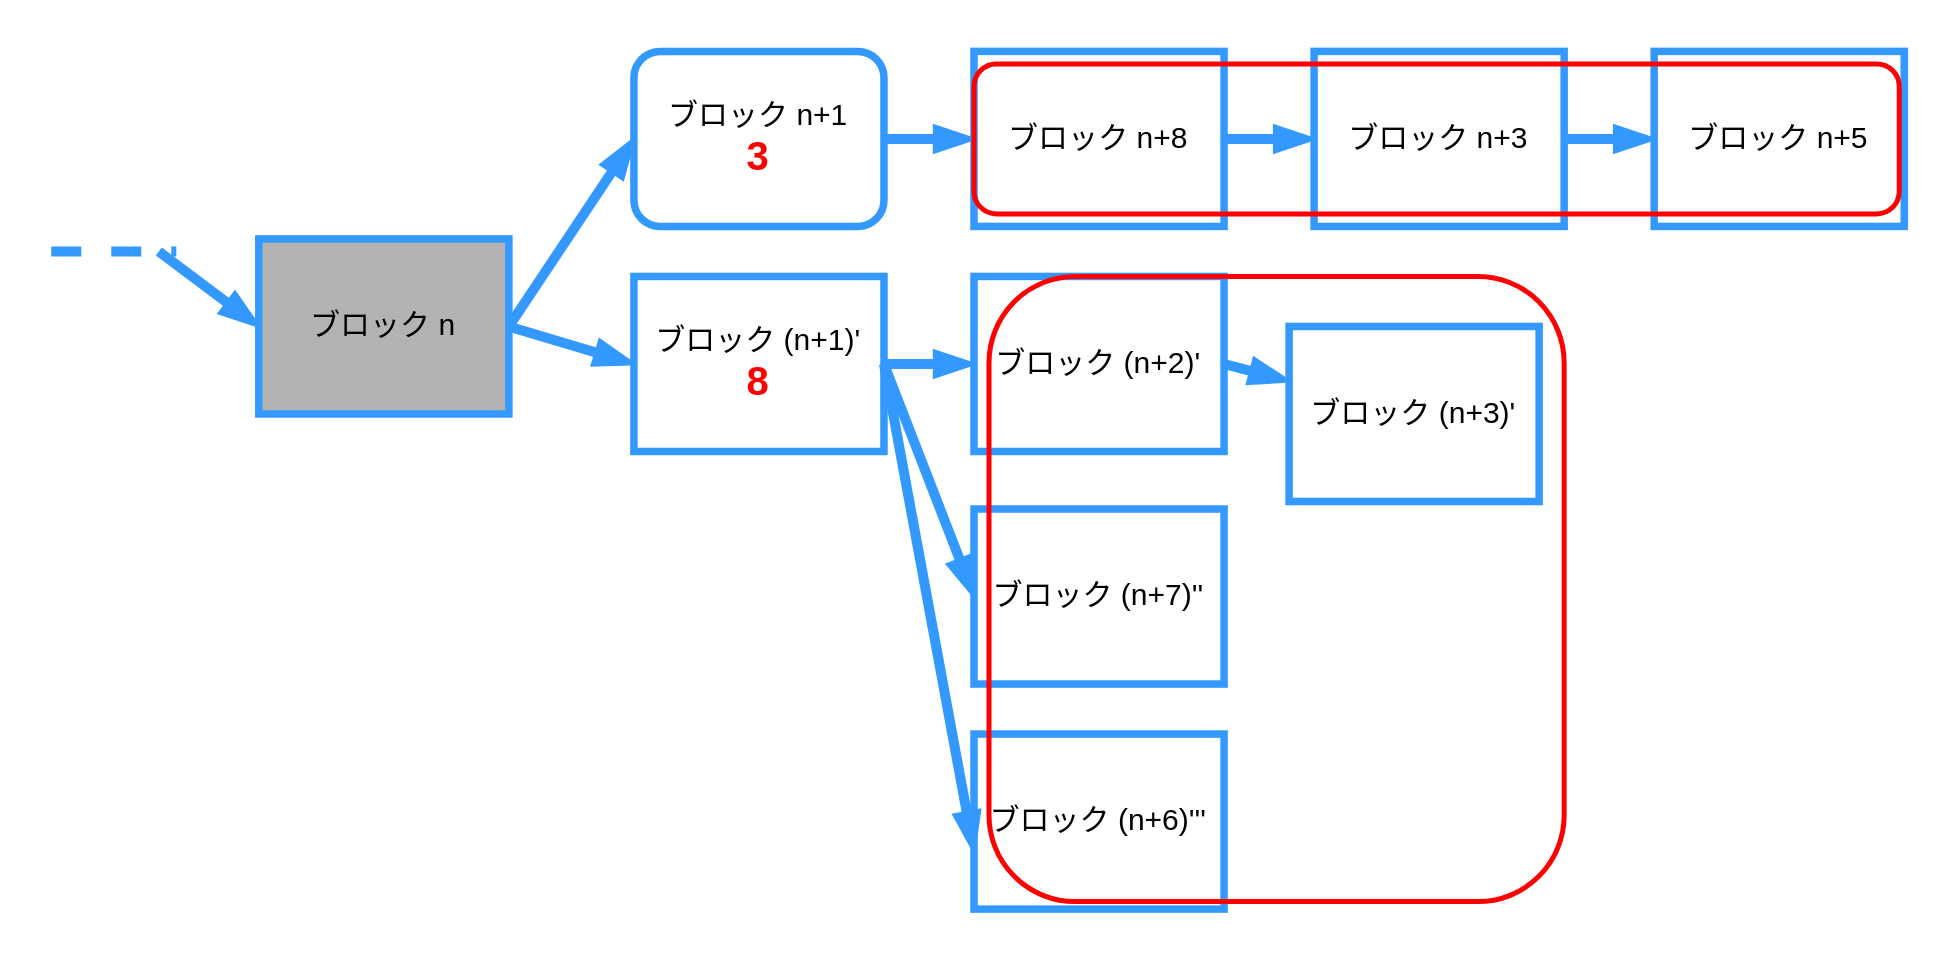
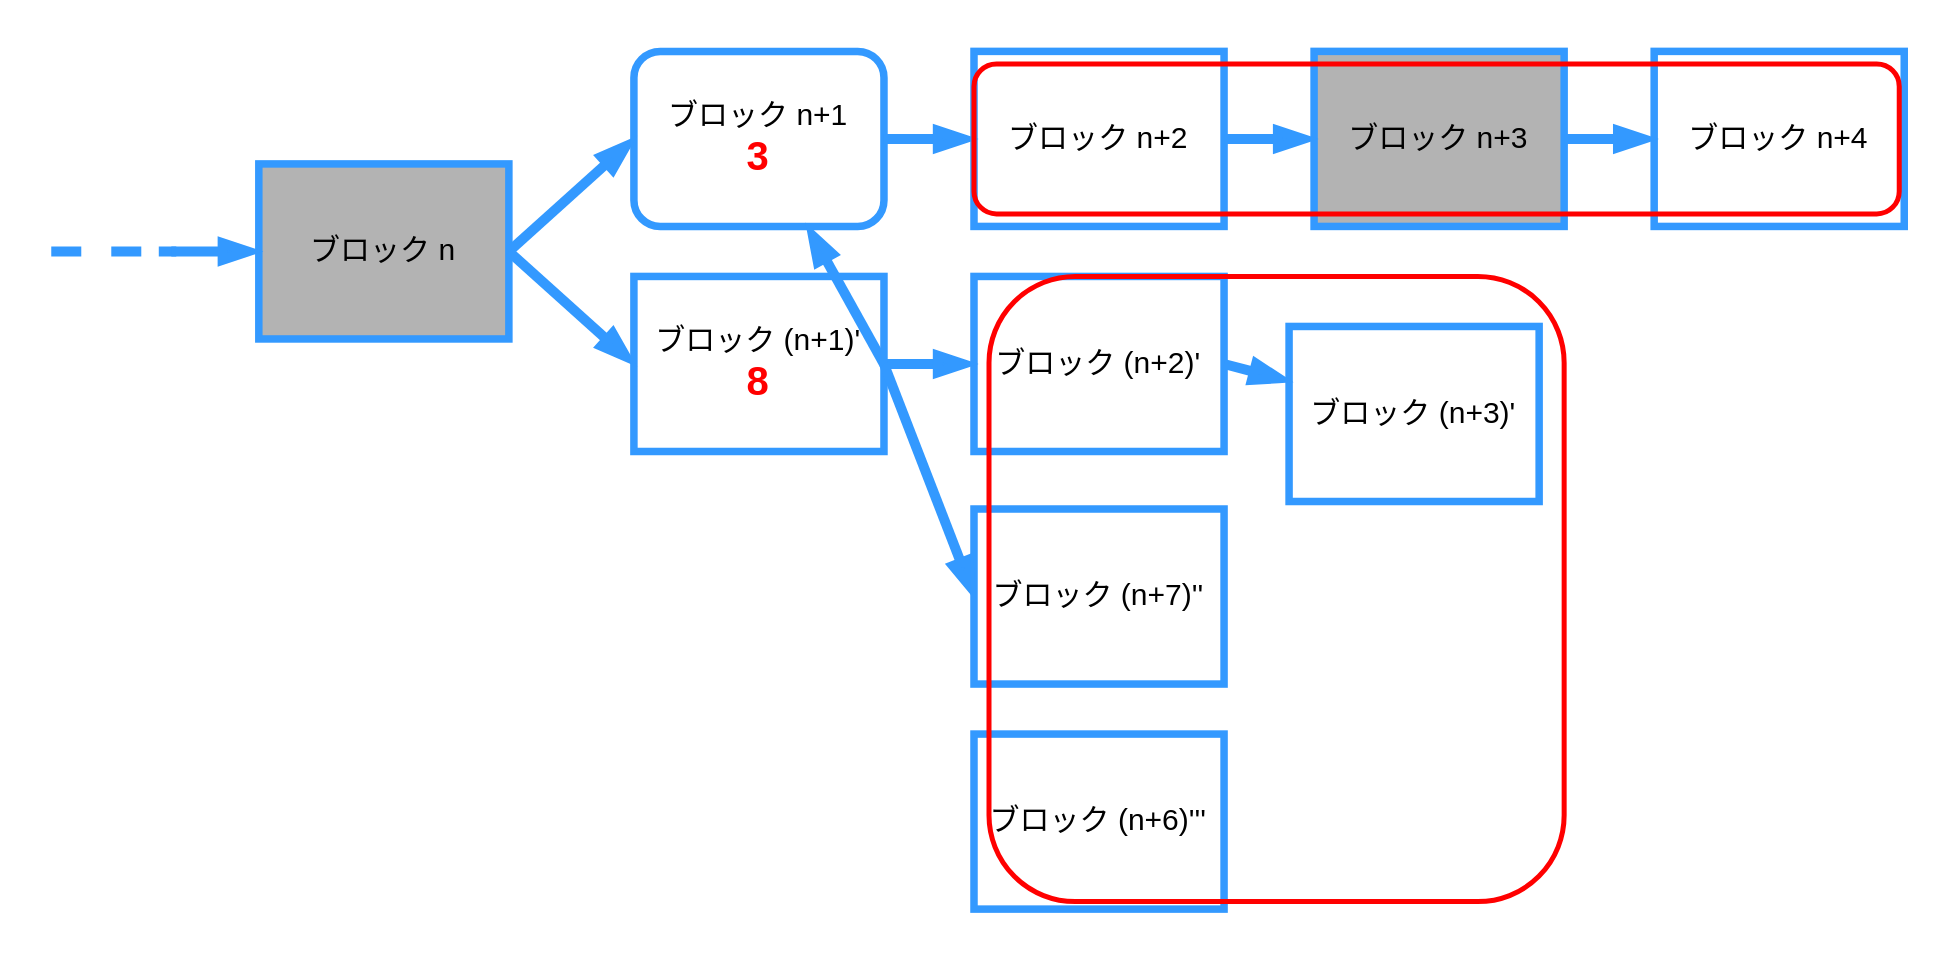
  <mxCell id="0" />
  <mxCell id="1" parent="0" />
- <mxCell id="2" value="ブロック n" style="whiteSpace=wrap;html=1;strokeWidth=3;strokeColor=#3399FF;fillColor=#B3B3B3;" parent="1" vertex="1"><mxGeometry x="103" y="95" width="100" height="70" as="geometry" /></mxCell>
+ <mxCell id="2" value="ブロック n" style="whiteSpace=wrap;html=1;strokeWidth=3;strokeColor=#3399FF;fillColor=#B3B3B3;" parent="1" vertex="1"><mxGeometry x="103" y="65" width="100" height="70" as="geometry" /></mxCell>
  <mxCell id="3" value="ブロック (n+1)'&lt;br&gt;&lt;b&gt;&lt;font style=&quot;font-size: 16px;&quot; color=&quot;#ff0000&quot;&gt;8&lt;/font&gt;&lt;/b&gt;" style="whiteSpace=wrap;html=1;strokeWidth=3;strokeColor=#3399FF;" parent="1" vertex="1"><mxGeometry x="253" y="110" width="100" height="70" as="geometry" /></mxCell>
  <mxCell id="4" value="ブロック n+1&lt;br&gt;&lt;b&gt;&lt;font style=&quot;font-size: 16px;&quot; color=&quot;#ff0000&quot;&gt;3&lt;/font&gt;&lt;/b&gt;" style="whiteSpace=wrap;html=1;strokeWidth=3;strokeColor=#3399FF;rounded=1;" parent="1" vertex="1"><mxGeometry x="253" y="20" width="100" height="70" as="geometry" /></mxCell>
- <mxCell id="5" value="ブロック n+8&lt;br&gt;" style="whiteSpace=wrap;html=1;strokeWidth=3;strokeColor=#3399FF;" parent="1" vertex="1"><mxGeometry x="389" y="20" width="100" height="70" as="geometry" /></mxCell>
+ <mxCell id="5" value="ブロック n+2&lt;br&gt;" style="whiteSpace=wrap;html=1;strokeWidth=3;strokeColor=#3399FF;" parent="1" vertex="1"><mxGeometry x="389" y="20" width="100" height="70" as="geometry" /></mxCell>
  <mxCell id="6" value="" style="endArrow=blockThin;html=1;endFill=1;strokeWidth=4;strokeColor=#3399FF;exitX=1;exitY=0.5;exitDx=0;exitDy=0;entryX=0;entryY=0.5;entryDx=0;entryDy=0;" parent="1" source="2" target="4" edge="1"><mxGeometry width="50" height="50" relative="1" as="geometry"><mxPoint x="273" y="125" as="sourcePoint" /><mxPoint x="323" y="75" as="targetPoint" /></mxGeometry></mxCell>
  <mxCell id="7" value="" style="endArrow=blockThin;html=1;endFill=1;strokeWidth=4;strokeColor=#3399FF;exitX=1;exitY=0.5;exitDx=0;exitDy=0;entryX=0;entryY=0.5;entryDx=0;entryDy=0;" parent="1" source="2" target="3" edge="1"><mxGeometry width="50" height="50" relative="1" as="geometry"><mxPoint x="213" y="110" as="sourcePoint" /><mxPoint x="263" y="65" as="targetPoint" /></mxGeometry></mxCell>
  <mxCell id="8" value="" style="endArrow=blockThin;html=1;endFill=1;strokeWidth=4;strokeColor=#3399FF;exitX=1;exitY=0.5;exitDx=0;exitDy=0;" parent="1" source="4" target="5" edge="1"><mxGeometry width="50" height="50" relative="1" as="geometry"><mxPoint x="408" y="110" as="sourcePoint" /><mxPoint x="458" y="155" as="targetPoint" /></mxGeometry></mxCell>
  <mxCell id="9" value="" style="endArrow=blockThin;html=1;endFill=1;strokeWidth=4;strokeColor=#3399FF;entryX=0;entryY=0.5;entryDx=0;entryDy=0;" parent="1" target="2" edge="1"><mxGeometry width="50" height="50" relative="1" as="geometry"><mxPoint x="63" y="100" as="sourcePoint" /><mxPoint x="101" y="65" as="targetPoint" /></mxGeometry></mxCell>
  <mxCell id="10" value="" style="endArrow=none;dashed=1;html=1;strokeColor=#3399FF;strokeWidth=4;" parent="1" edge="1"><mxGeometry width="50" height="50" relative="1" as="geometry"><mxPoint x="20" y="100" as="sourcePoint" /><mxPoint x="70" y="100" as="targetPoint" /></mxGeometry></mxCell>
- <mxCell id="11" value="ブロック n+3&lt;br&gt;" style="whiteSpace=wrap;html=1;strokeWidth=3;strokeColor=#3399FF;" parent="1" vertex="1"><mxGeometry x="525" y="20" width="100" height="70" as="geometry" /></mxCell>
+ <mxCell id="11" value="ブロック n+3&lt;br&gt;" style="whiteSpace=wrap;html=1;strokeWidth=3;strokeColor=#3399FF;fillColor=#b3b3b3;" parent="1" vertex="1"><mxGeometry x="525" y="20" width="100" height="70" as="geometry" /></mxCell>
  <mxCell id="12" value="" style="endArrow=blockThin;html=1;endFill=1;strokeWidth=4;strokeColor=#3399FF;exitX=1;exitY=0.5;exitDx=0;exitDy=0;" parent="1" target="11" edge="1"><mxGeometry width="50" height="50" relative="1" as="geometry"><mxPoint x="489" y="55" as="sourcePoint" /><mxPoint x="594" y="155" as="targetPoint" /></mxGeometry></mxCell>
  <mxCell id="13" value="ブロック (n+2)'&lt;br&gt;" style="whiteSpace=wrap;html=1;strokeWidth=3;strokeColor=#3399FF;" parent="1" vertex="1"><mxGeometry x="389" y="110" width="100" height="70" as="geometry" /></mxCell>
  <mxCell id="14" value="" style="endArrow=blockThin;html=1;endFill=1;strokeWidth=4;strokeColor=#3399FF;exitX=1;exitY=0.5;exitDx=0;exitDy=0;" parent="1" target="13" edge="1"><mxGeometry width="50" height="50" relative="1" as="geometry"><mxPoint x="353" y="145" as="sourcePoint" /><mxPoint x="458" y="245" as="targetPoint" /></mxGeometry></mxCell>
  <mxCell id="15" value="ブロック (n+3)'&lt;br&gt;" style="whiteSpace=wrap;html=1;strokeWidth=3;strokeColor=#3399FF;" parent="1" vertex="1"><mxGeometry x="515" y="130" width="100" height="70" as="geometry" /></mxCell>
  <mxCell id="16" value="" style="endArrow=blockThin;html=1;endFill=1;strokeWidth=4;strokeColor=#3399FF;exitX=1;exitY=0.5;exitDx=0;exitDy=0;" parent="1" target="15" edge="1"><mxGeometry width="50" height="50" relative="1" as="geometry"><mxPoint x="489" y="145" as="sourcePoint" /><mxPoint x="594" y="245" as="targetPoint" /></mxGeometry></mxCell>
  <mxCell id="17" value="ブロック (n+7)''&lt;br&gt;" style="whiteSpace=wrap;html=1;strokeWidth=3;strokeColor=#3399FF;" parent="1" vertex="1"><mxGeometry x="389" y="203" width="100" height="70" as="geometry" /></mxCell>
  <mxCell id="18" value="ブロック (n+6)'''&lt;br&gt;" style="whiteSpace=wrap;html=1;strokeWidth=3;strokeColor=#3399FF;" parent="1" vertex="1"><mxGeometry x="389" y="293" width="100" height="70" as="geometry" /></mxCell>
  <mxCell id="19" value="" style="endArrow=blockThin;html=1;endFill=1;strokeWidth=4;strokeColor=#3399FF;entryX=0;entryY=0.5;entryDx=0;entryDy=0;" parent="1" target="17" edge="1"><mxGeometry width="50" height="50" relative="1" as="geometry"><mxPoint x="353" y="145" as="sourcePoint" /><mxPoint x="399" y="155" as="targetPoint" /></mxGeometry></mxCell>
- <mxCell id="20" value="" style="endArrow=blockThin;html=1;endFill=1;strokeWidth=4;strokeColor=#3399FF;entryX=0;entryY=0.671;entryDx=0;entryDy=0;exitX=1;exitY=0.5;exitDx=0;exitDy=0;entryPerimeter=0;" parent="1" source="3" target="18" edge="1"><mxGeometry width="50" height="50" relative="1" as="geometry"><mxPoint x="343" y="255" as="sourcePoint" /><mxPoint x="379" y="348" as="targetPoint" /></mxGeometry></mxCell>
- <mxCell id="21" value="ブロック n+5" style="whiteSpace=wrap;html=1;strokeWidth=3;strokeColor=#3399FF;" parent="1" vertex="1"><mxGeometry x="661" y="20" width="100" height="70" as="geometry" /></mxCell>
+ <mxCell id="20" value="" style="endArrow=blockThin;html=1;endFill=1;strokeWidth=4;strokeColor=#3399FF;exitX=1;exitY=0.5;exitDx=0;exitDy=0;" parent="1" source="3" target="4" edge="1"><mxGeometry width="50" height="50" relative="1" as="geometry"><mxPoint x="343" y="255" as="sourcePoint" /><mxPoint x="379" y="348" as="targetPoint" /></mxGeometry></mxCell>
+ <mxCell id="21" value="ブロック n+4" style="whiteSpace=wrap;html=1;strokeWidth=3;strokeColor=#3399FF;" parent="1" vertex="1"><mxGeometry x="661" y="20" width="100" height="70" as="geometry" /></mxCell>
  <mxCell id="22" value="" style="endArrow=blockThin;html=1;endFill=1;strokeWidth=4;strokeColor=#3399FF;exitX=1;exitY=0.5;exitDx=0;exitDy=0;" parent="1" target="21" edge="1"><mxGeometry width="50" height="50" relative="1" as="geometry"><mxPoint x="625" y="55" as="sourcePoint" /><mxPoint x="730" y="155" as="targetPoint" /></mxGeometry></mxCell>
  <mxCell id="23" value="" style="rounded=1;whiteSpace=wrap;html=1;fontSize=16;fontColor=#FF0000;strokeColor=#FF0000;fillColor=none;strokeWidth=2;" parent="1" vertex="1"><mxGeometry x="395" y="110" width="230" height="250" as="geometry" /></mxCell>
  <mxCell id="24" value="" style="rounded=1;whiteSpace=wrap;html=1;fontSize=16;fontColor=#FF0000;strokeColor=#FF0000;fillColor=none;strokeWidth=2;" parent="1" vertex="1"><mxGeometry x="389" y="25" width="370" height="60" as="geometry" /></mxCell>
